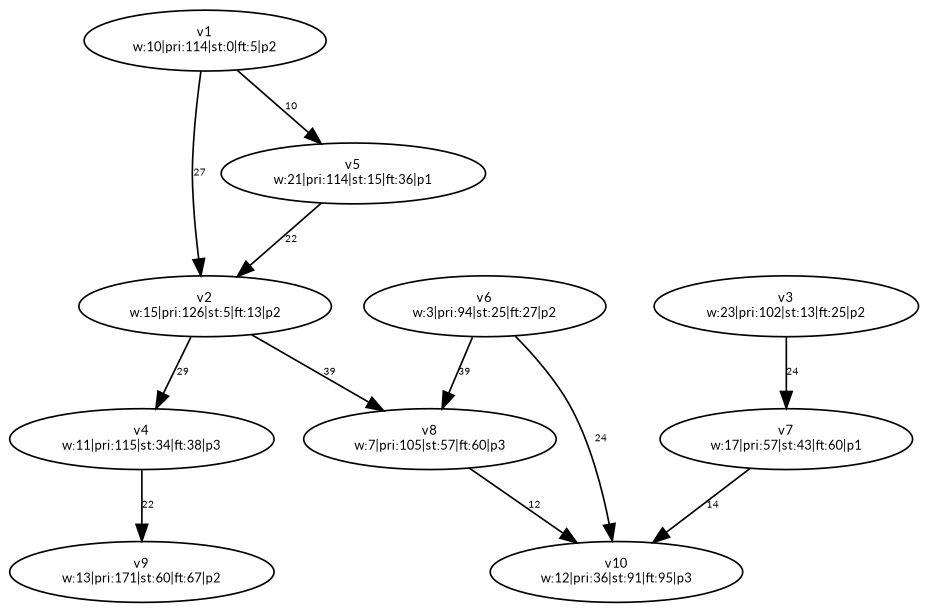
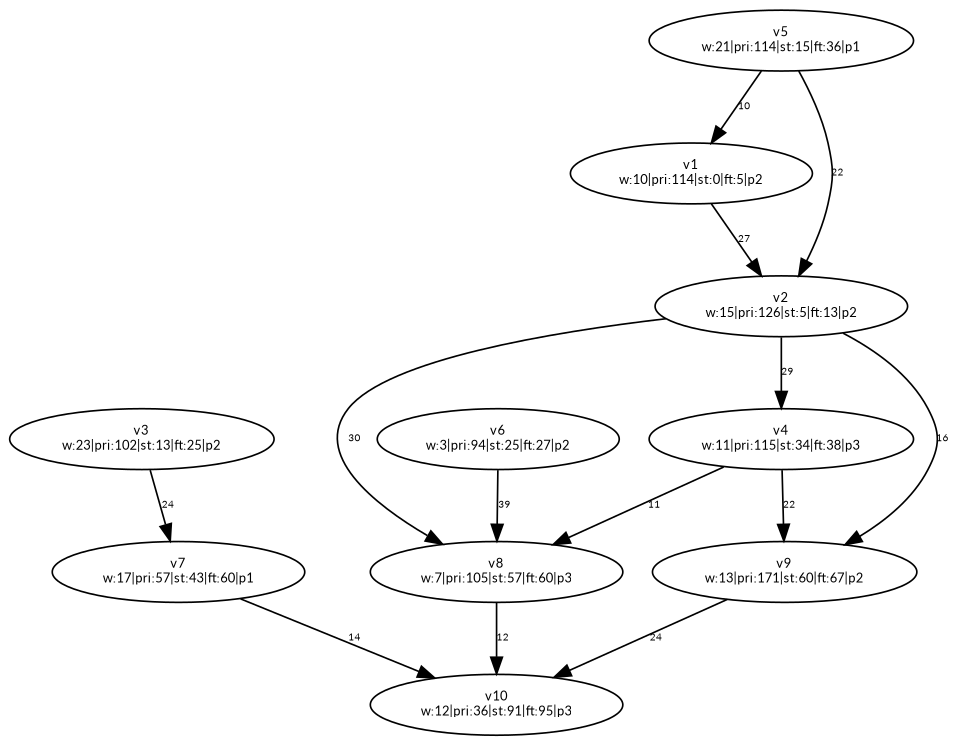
  digraph {
    fontname=Lato
    node [fontname=Lato fontsize=8.0]
    edge [constraint=true fontname=Lato fontsize=6.0]
    n1 [label="v1\nw:10|pri:114|st:0|ft:5|p2"]
    n2 [label="v2\nw:15|pri:126|st:5|ft:13|p2"]
    n3 [label="v5\nw:21|pri:114|st:15|ft:36|p1"]
    n4 [label="v4\nw:11|pri:115|st:34|ft:38|p3"]
    n5 [label="v9\nw:13|pri:171|st:60|ft:67|p2"]
    n6 [label="v8\nw:7|pri:105|st:57|ft:60|p3"]
    n7 [label="v3\nw:23|pri:102|st:13|ft:25|p2"]
    n8 [label="v7\nw:17|pri:57|st:43|ft:60|p1"]
    n9 [label="v6\nw:3|pri:94|st:25|ft:27|p2"]
    n10 [label="v10\nw:12|pri:36|st:91|ft:95|p3"]
    n1 -> n2 [label=27]
-   n1 -> n3 [label=10]
+   n3 -> n1 [label=10]
    n2 -> n4 [label=29]
-   n2 -> n6 [label=39]
+   n2 -> n5 [label=16]
+   n2 -> n6 [label=30]
    n3 -> n2 [label=22]
    n4 -> n5 [label=22]
-   n9 -> n10 [label=24]
+   n4 -> n6 [label=11]
+   n5 -> n10 [label=24]
    n6 -> n10 [label=12]
    n7 -> n8 [label=24]
    n8 -> n10 [label=14]
    n9 -> n6 [label=39]
  }
